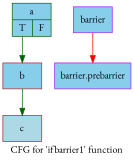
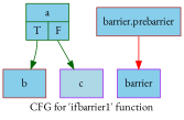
  digraph {
    fontname="EB Garamond"
    label="CFG for 'ifbarrier1' function"
    node [color=brown fillcolor=skyblue fontname="EB Garamond" shape=record style=filled]
    edge [color=darkgreen fontname="EB Garamond"]
    n1 [color=darkgreen label="{a|{<s0>T|<s1>F}}"]
    n2 [label="{b}"]
-   n3 [fillcolor=lightblue label="{c}"]
-   n4 [color=purple label="{barrier.prebarrier}"]
+   n3 [color=purple fillcolor=lightblue label="{c}"]
+   n4 [label="{barrier.prebarrier}"]
    n5 [color=purple label="{barrier}"]
    n1 -> n2 [tailport=s0]
-   n2 -> n3
-   n5 -> n4 [color=red]
+   n1 -> n3
+   n4 -> n5 [color=red]
  }
